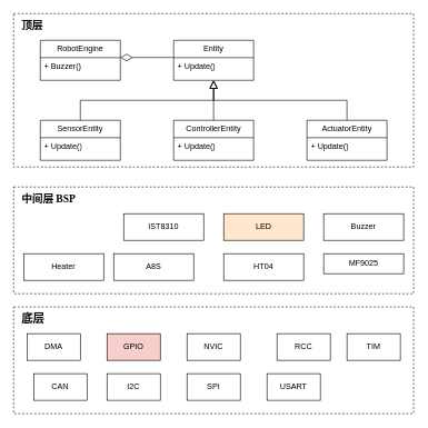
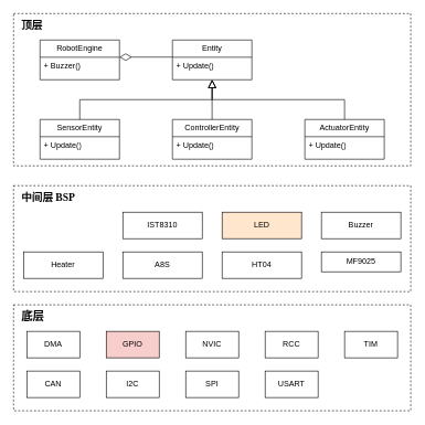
  <mxCell id="0" />
  <mxCell id="1" parent="0" />
  <mxCell id="2" value="&lt;font style=&quot;font-size: 17px;&quot;&gt;&lt;b&gt;底层&lt;/b&gt;&lt;/font&gt;" style="rounded=0;whiteSpace=wrap;html=1;fillColor=none;dashed=1;movable=1;resizable=1;rotatable=1;deletable=1;editable=1;locked=0;connectable=1;spacingLeft=-590;labelPosition=right;verticalLabelPosition=top;align=left;verticalAlign=bottom;horizontal=1;spacingBottom=-30;spacingRight=0;fontFamily=黑体;" vertex="1" parent="1"><mxGeometry x="20" y="460" width="600" height="160" as="geometry" /></mxCell>
  <mxCell id="3" value="&lt;b&gt;中间层 BSP&lt;/b&gt;" style="rounded=0;whiteSpace=wrap;html=1;fillColor=none;dashed=1;movable=1;resizable=1;rotatable=1;deletable=1;editable=1;locked=0;connectable=1;spacingLeft=-590;spacingBottom=-30;labelPosition=right;verticalLabelPosition=top;align=left;verticalAlign=bottom;fontSize=16;fontFamily=黑体;" vertex="1" parent="1"><mxGeometry x="20" y="280" width="600" height="160" as="geometry" /></mxCell>
  <mxCell id="4" value="&lt;b&gt;顶层&lt;/b&gt;" style="rounded=0;whiteSpace=wrap;html=1;fillColor=none;dashed=1;movable=1;resizable=1;rotatable=1;deletable=1;editable=1;locked=0;connectable=1;spacingLeft=-590;spacingBottom=-30;align=left;labelPosition=right;verticalLabelPosition=top;verticalAlign=bottom;fontSize=16;fontFamily=黑体;" vertex="1" parent="1"><mxGeometry x="20" y="20" width="600" height="230" as="geometry" /></mxCell>
  <mxCell id="5" value="DMA" style="rounded=0;whiteSpace=wrap;html=1;" vertex="1" parent="1"><mxGeometry x="40" y="500" width="80" height="40" as="geometry" /></mxCell>
  <mxCell id="6" value="GPIO" style="rounded=0;whiteSpace=wrap;html=1;fillColor=#f8cecc;" vertex="1" parent="1"><mxGeometry x="160" y="500" width="80" height="40" as="geometry" /></mxCell>
  <mxCell id="7" value="TIM" style="rounded=0;whiteSpace=wrap;html=1;" vertex="1" parent="1"><mxGeometry x="520" y="500" width="80" height="40" as="geometry" /></mxCell>
  <mxCell id="8" value="NVIC" style="rounded=0;whiteSpace=wrap;html=1;" vertex="1" parent="1"><mxGeometry x="280" y="500" width="80" height="40" as="geometry" /></mxCell>
- <mxCell id="9" value="RCC" style="rounded=0;whiteSpace=wrap;html=1;" vertex="1" parent="1"><mxGeometry x="415" y="500" width="80" height="40" as="geometry" /></mxCell>
- <mxCell id="10" value="CAN" style="rounded=0;whiteSpace=wrap;html=1;" vertex="1" parent="1"><mxGeometry x="50" y="560" width="80" height="40" as="geometry" /></mxCell>
+ <mxCell id="9" value="RCC" style="rounded=0;whiteSpace=wrap;html=1;" vertex="1" parent="1"><mxGeometry x="400" y="500" width="80" height="40" as="geometry" /></mxCell>
+ <mxCell id="10" value="CAN" style="rounded=0;whiteSpace=wrap;html=1;" vertex="1" parent="1"><mxGeometry x="40" y="560" width="80" height="40" as="geometry" /></mxCell>
  <mxCell id="11" value="I2C" style="rounded=0;whiteSpace=wrap;html=1;" vertex="1" parent="1"><mxGeometry x="160" y="560" width="80" height="40" as="geometry" /></mxCell>
  <mxCell id="12" value="SPI" style="rounded=0;whiteSpace=wrap;html=1;" vertex="1" parent="1"><mxGeometry x="280" y="560" width="80" height="40" as="geometry" /></mxCell>
  <mxCell id="13" value="USART" style="rounded=0;whiteSpace=wrap;html=1;" vertex="1" parent="1"><mxGeometry x="400" y="560" width="80" height="40" as="geometry" /></mxCell>
  <mxCell id="14" value="IST8310" style="rounded=0;whiteSpace=wrap;html=1;" vertex="1" parent="1"><mxGeometry x="185" y="320" width="120" height="40" as="geometry" /></mxCell>
  <mxCell id="15" value="LED" style="rounded=0;whiteSpace=wrap;html=1;fillColor=#ffe6cc;" vertex="1" parent="1"><mxGeometry x="335" y="320" width="120" height="40" as="geometry" /></mxCell>
  <mxCell id="16" value="Buzzer" style="rounded=0;whiteSpace=wrap;html=1;" vertex="1" parent="1"><mxGeometry x="485" y="320" width="120" height="40" as="geometry" /></mxCell>
  <mxCell id="17" value="Heater" style="rounded=0;whiteSpace=wrap;html=1;" vertex="1" parent="1"><mxGeometry x="35" y="380" width="120" height="40" as="geometry" /></mxCell>
- <mxCell id="18" value="A8S" style="rounded=0;whiteSpace=wrap;html=1;" vertex="1" parent="1"><mxGeometry x="170" y="380" width="120" height="40" as="geometry" /></mxCell>
+ <mxCell id="18" value="A8S" style="rounded=0;whiteSpace=wrap;html=1;" vertex="1" parent="1"><mxGeometry x="185" y="380" width="120" height="40" as="geometry" /></mxCell>
  <mxCell id="19" value="HT04" style="rounded=0;whiteSpace=wrap;html=1;" vertex="1" parent="1"><mxGeometry x="335" y="380" width="120" height="40" as="geometry" /></mxCell>
  <mxCell id="20" value="MF9025" style="rounded=0;whiteSpace=wrap;html=1;" vertex="1" parent="1"><mxGeometry x="485" y="380" width="120" height="30" as="geometry" /></mxCell>
  <mxCell id="21" value="" style="group" vertex="1" connectable="0" parent="1"><mxGeometry x="60" y="60" width="520" height="180" as="geometry" /></mxCell>
  <mxCell id="22" value="Entity" style="swimlane;fontStyle=0;childLayout=stackLayout;horizontal=1;startSize=26;fillColor=none;horizontalStack=0;resizeParent=1;resizeParentMax=0;resizeLast=0;collapsible=1;marginBottom=0;whiteSpace=wrap;html=1;" vertex="1" parent="21"><mxGeometry x="200" width="120" height="60" as="geometry"><mxRectangle x="440" y="160" width="70" height="30" as="alternateBounds" /></mxGeometry></mxCell>
  <mxCell id="23" value="+ Update()" style="text;strokeColor=none;fillColor=none;align=left;verticalAlign=top;spacingLeft=4;spacingRight=4;overflow=hidden;rotatable=0;points=[[0,0.5],[1,0.5]];portConstraint=eastwest;whiteSpace=wrap;html=1;" vertex="1" parent="22"><mxGeometry y="26" width="120" height="34" as="geometry" /></mxCell>
  <mxCell id="24" value="RobotEngine" style="swimlane;fontStyle=0;childLayout=stackLayout;horizontal=1;startSize=26;fillColor=none;horizontalStack=0;resizeParent=1;resizeParentMax=0;resizeLast=0;collapsible=1;marginBottom=0;whiteSpace=wrap;html=1;" vertex="1" parent="21"><mxGeometry width="120" height="60" as="geometry" /></mxCell>
  <mxCell id="25" value="+ Buzzer()" style="text;strokeColor=none;fillColor=none;align=left;verticalAlign=top;spacingLeft=4;spacingRight=4;overflow=hidden;rotatable=0;points=[[0,0.5],[1,0.5]];portConstraint=eastwest;whiteSpace=wrap;html=1;" vertex="1" parent="24"><mxGeometry y="26" width="120" height="34" as="geometry" /></mxCell>
  <mxCell id="26" value="" style="endArrow=diamondThin;endFill=0;endSize=16;html=1;rounded=0;" edge="1" parent="21"><mxGeometry width="160" relative="1" as="geometry"><mxPoint x="200" y="25.76" as="sourcePoint" /><mxPoint x="120" y="25.76" as="targetPoint" /></mxGeometry></mxCell>
  <mxCell id="27" value="" style="edgeStyle=elbowEdgeStyle;rounded=0;orthogonalLoop=1;jettySize=auto;html=1;endArrow=block;endFill=0;endSize=10;elbow=vertical;" edge="1" parent="21" source="28" target="23"><mxGeometry relative="1" as="geometry" /></mxCell>
  <mxCell id="28" value="SensorEntity" style="swimlane;fontStyle=0;childLayout=stackLayout;horizontal=1;startSize=26;fillColor=none;horizontalStack=0;resizeParent=1;resizeParentMax=0;resizeLast=0;collapsible=1;marginBottom=0;whiteSpace=wrap;html=1;" vertex="1" parent="21"><mxGeometry y="120" width="120" height="60" as="geometry"><mxRectangle x="440" y="160" width="70" height="30" as="alternateBounds" /></mxGeometry></mxCell>
  <mxCell id="29" value="+ Update()" style="text;strokeColor=none;fillColor=none;align=left;verticalAlign=top;spacingLeft=4;spacingRight=4;overflow=hidden;rotatable=0;points=[[0,0.5],[1,0.5]];portConstraint=eastwest;whiteSpace=wrap;html=1;" vertex="1" parent="28"><mxGeometry y="26" width="120" height="34" as="geometry" /></mxCell>
  <mxCell id="30" value="" style="edgeStyle=elbowEdgeStyle;rounded=0;orthogonalLoop=1;jettySize=auto;html=1;endArrow=block;endFill=0;endSize=10;elbow=vertical;" edge="1" parent="21" source="31" target="23"><mxGeometry relative="1" as="geometry" /></mxCell>
  <mxCell id="31" value="ActuatorEntity" style="swimlane;fontStyle=0;childLayout=stackLayout;horizontal=1;startSize=26;fillColor=none;horizontalStack=0;resizeParent=1;resizeParentMax=0;resizeLast=0;collapsible=1;marginBottom=0;whiteSpace=wrap;html=1;" vertex="1" parent="21"><mxGeometry x="400" y="120" width="120" height="60" as="geometry"><mxRectangle x="440" y="160" width="70" height="30" as="alternateBounds" /></mxGeometry></mxCell>
  <mxCell id="32" value="+ Update()" style="text;strokeColor=none;fillColor=none;align=left;verticalAlign=top;spacingLeft=4;spacingRight=4;overflow=hidden;rotatable=0;points=[[0,0.5],[1,0.5]];portConstraint=eastwest;whiteSpace=wrap;html=1;" vertex="1" parent="31"><mxGeometry y="26" width="120" height="34" as="geometry" /></mxCell>
  <mxCell id="33" value="" style="edgeStyle=orthogonalEdgeStyle;rounded=0;orthogonalLoop=1;jettySize=auto;html=1;endArrow=block;endFill=0;endSize=10;" edge="1" parent="21"><mxGeometry relative="1" as="geometry"><mxPoint x="259.92" y="120.0" as="sourcePoint" /><mxPoint x="259.92" y="60.0" as="targetPoint" /><Array as="points"><mxPoint x="260" y="90" /><mxPoint x="260" y="90" /></Array></mxGeometry></mxCell>
  <mxCell id="34" value="ControllerEntity" style="swimlane;fontStyle=0;childLayout=stackLayout;horizontal=1;startSize=26;fillColor=none;horizontalStack=0;resizeParent=1;resizeParentMax=0;resizeLast=0;collapsible=1;marginBottom=0;whiteSpace=wrap;html=1;" vertex="1" parent="21"><mxGeometry x="200" y="120" width="120" height="60" as="geometry"><mxRectangle x="440" y="160" width="70" height="30" as="alternateBounds" /></mxGeometry></mxCell>
  <mxCell id="35" value="+ Update()" style="text;strokeColor=none;fillColor=none;align=left;verticalAlign=top;spacingLeft=4;spacingRight=4;overflow=hidden;rotatable=0;points=[[0,0.5],[1,0.5]];portConstraint=eastwest;whiteSpace=wrap;html=1;" vertex="1" parent="34"><mxGeometry y="26" width="120" height="34" as="geometry" /></mxCell>
